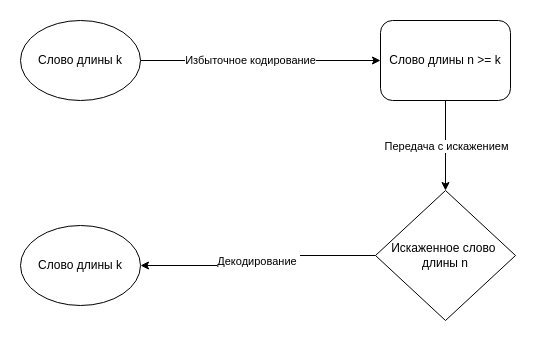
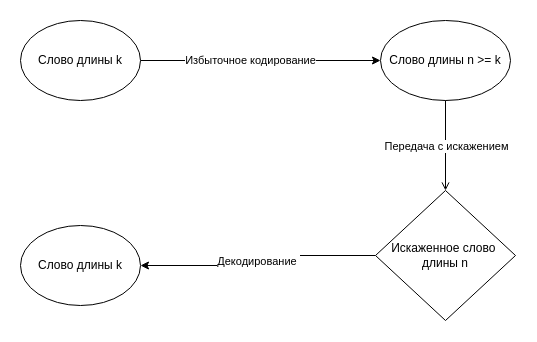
  <mxCell id="0" />
  <mxCell id="1" parent="0" />
  <mxCell id="2" style="edgeStyle=orthogonalEdgeStyle;rounded=0;orthogonalLoop=1;jettySize=auto;html=1;exitX=1;exitY=0.5;exitDx=0;exitDy=0;entryX=0;entryY=0.5;entryDx=0;entryDy=0;" edge="1" parent="1" source="4" target="5"><mxGeometry relative="1" as="geometry" /></mxCell>
  <mxCell id="3" value="Избыточное кодирование" style="edgeLabel;html=1;align=center;verticalAlign=middle;resizable=0;points=[];" vertex="1" connectable="0" parent="2"><mxGeometry x="-0.092" y="1" relative="1" as="geometry"><mxPoint as="offset" /></mxGeometry></mxCell>
  <mxCell id="4" value="Слово длины k" style="ellipse;whiteSpace=wrap;html=1;" vertex="1" parent="1"><mxGeometry x="20" y="20" width="120" height="80" as="geometry" /></mxCell>
- <mxCell id="5" value="Слово длины n &amp;gt;= k" style="whiteSpace=wrap;html=1;rounded=1;" vertex="1" parent="1"><mxGeometry x="380" y="20" width="130" height="80" as="geometry" /></mxCell>
+ <mxCell id="5" value="Слово длины n &amp;gt;= k" style="ellipse;whiteSpace=wrap;html=1;" vertex="1" parent="1"><mxGeometry x="380" y="20" width="130" height="80" as="geometry" /></mxCell>
  <mxCell id="6" value="Декодирование&amp;nbsp;" style="edgeStyle=orthogonalEdgeStyle;rounded=0;orthogonalLoop=1;jettySize=auto;html=1;exitX=0;exitY=0.5;exitDx=0;exitDy=0;entryX=1;entryY=0.5;entryDx=0;entryDy=0;" edge="1" parent="1" source="7" target="10"><mxGeometry relative="1" as="geometry" /></mxCell>
  <mxCell id="7" value="Искаженное слово&amp;nbsp;&lt;br&gt;длины n" style="rhombus;whiteSpace=wrap;html=1;" vertex="1" parent="1"><mxGeometry x="375" y="190" width="140" height="130" as="geometry" /></mxCell>
- <mxCell id="8" value="" style="endArrow=classic;html=1;exitX=0.5;exitY=1;exitDx=0;exitDy=0;entryX=0.5;entryY=0;entryDx=0;entryDy=0;" edge="1" parent="1" source="5" target="7"><mxGeometry relative="1" as="geometry"><mxPoint x="560" y="0" as="sourcePoint" /><mxPoint x="660" y="0" as="targetPoint" /></mxGeometry></mxCell>
+ <mxCell id="8" value="" style="endArrow=open;html=1;exitX=0.5;exitY=1;exitDx=0;exitDy=0;entryX=0.5;entryY=0;entryDx=0;entryDy=0;" edge="1" parent="1" source="5" target="7"><mxGeometry relative="1" as="geometry"><mxPoint x="560" y="0" as="sourcePoint" /><mxPoint x="660" y="0" as="targetPoint" /></mxGeometry></mxCell>
  <mxCell id="9" value="Передача с искажением" style="edgeLabel;resizable=0;html=1;align=center;verticalAlign=middle;" connectable="0" vertex="1" parent="8"><mxGeometry relative="1" as="geometry" /></mxCell>
  <mxCell id="10" value="Слово длины k" style="ellipse;whiteSpace=wrap;html=1;" vertex="1" parent="1"><mxGeometry x="20" y="225" width="120" height="80" as="geometry" /></mxCell>
